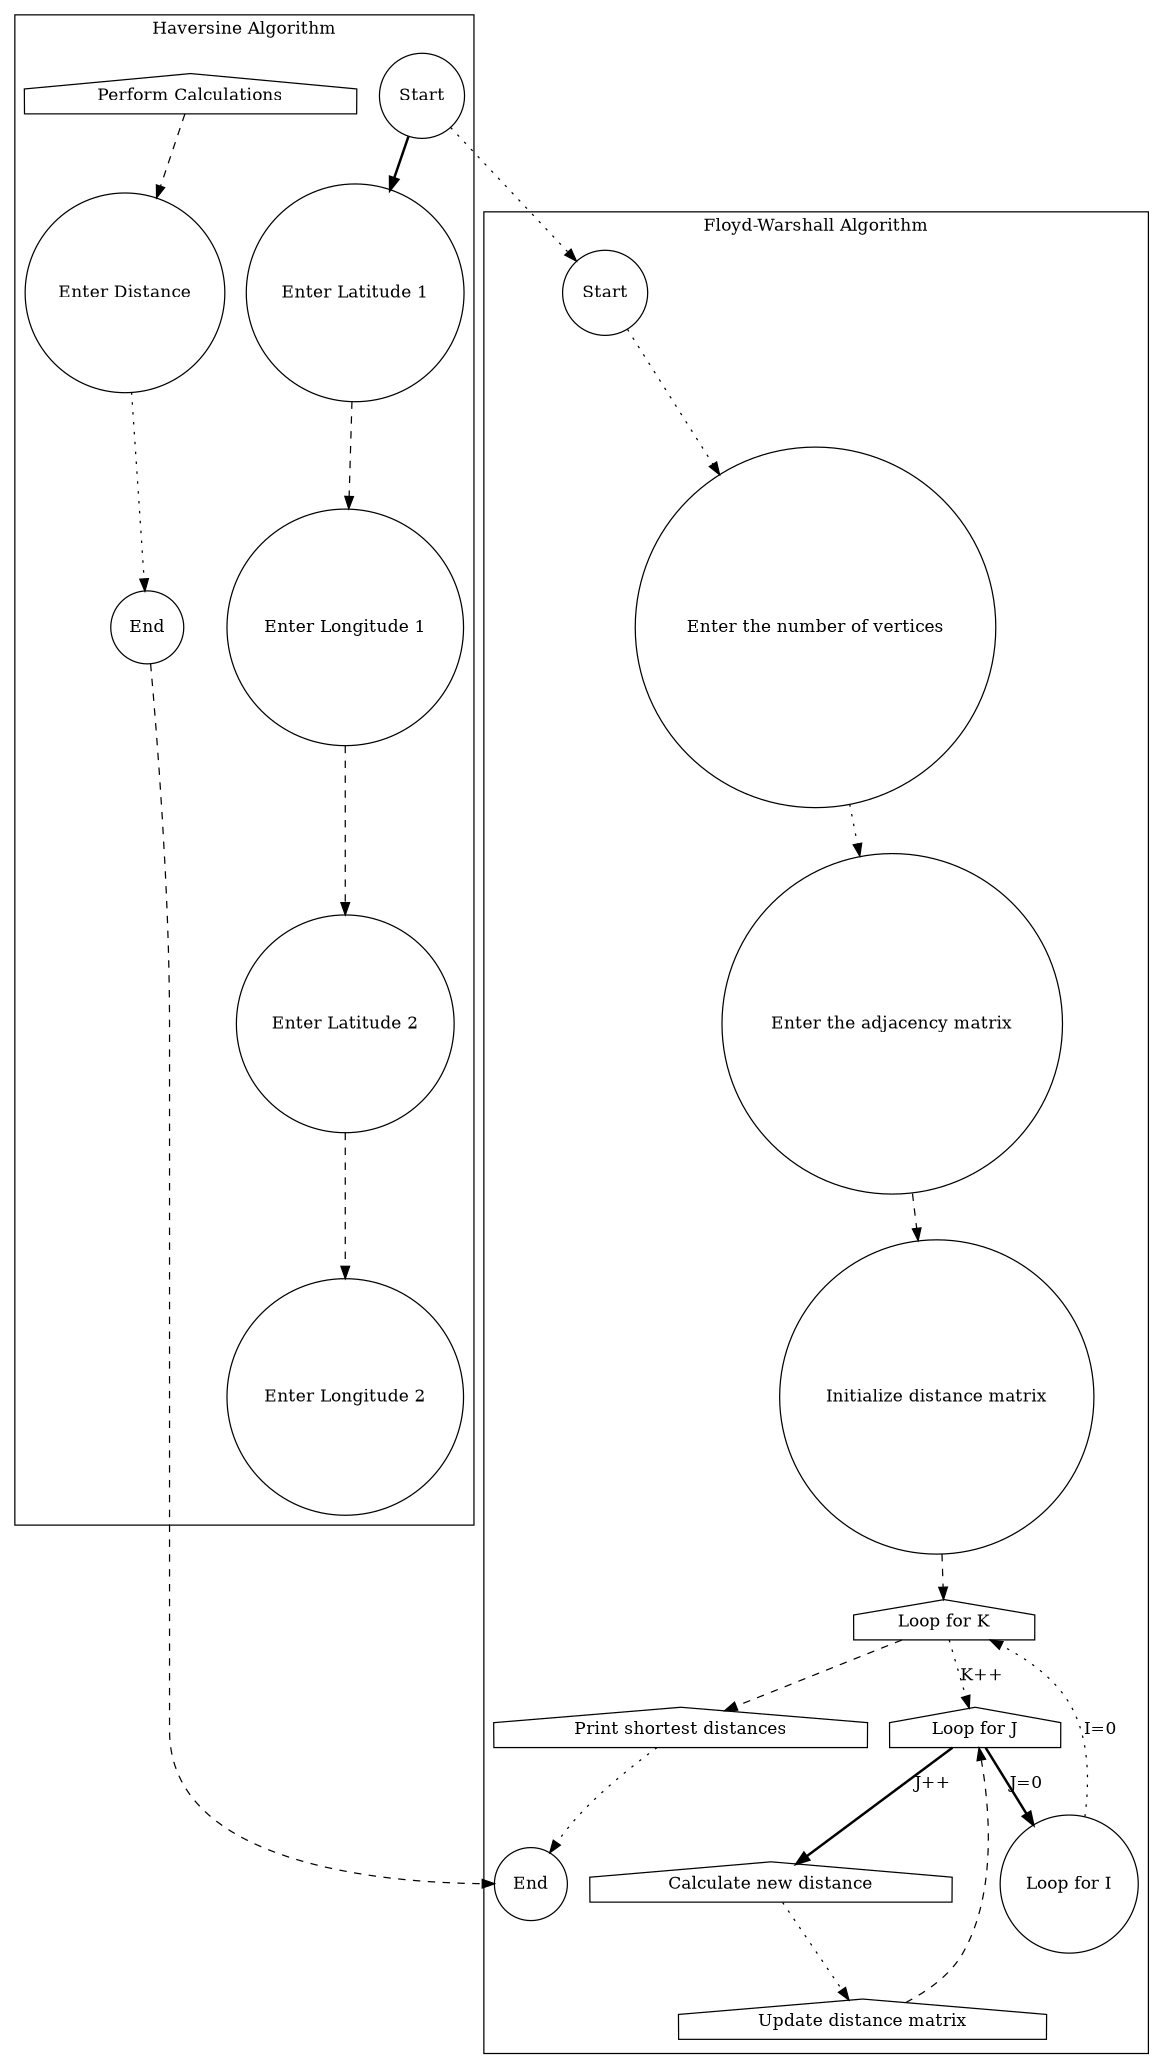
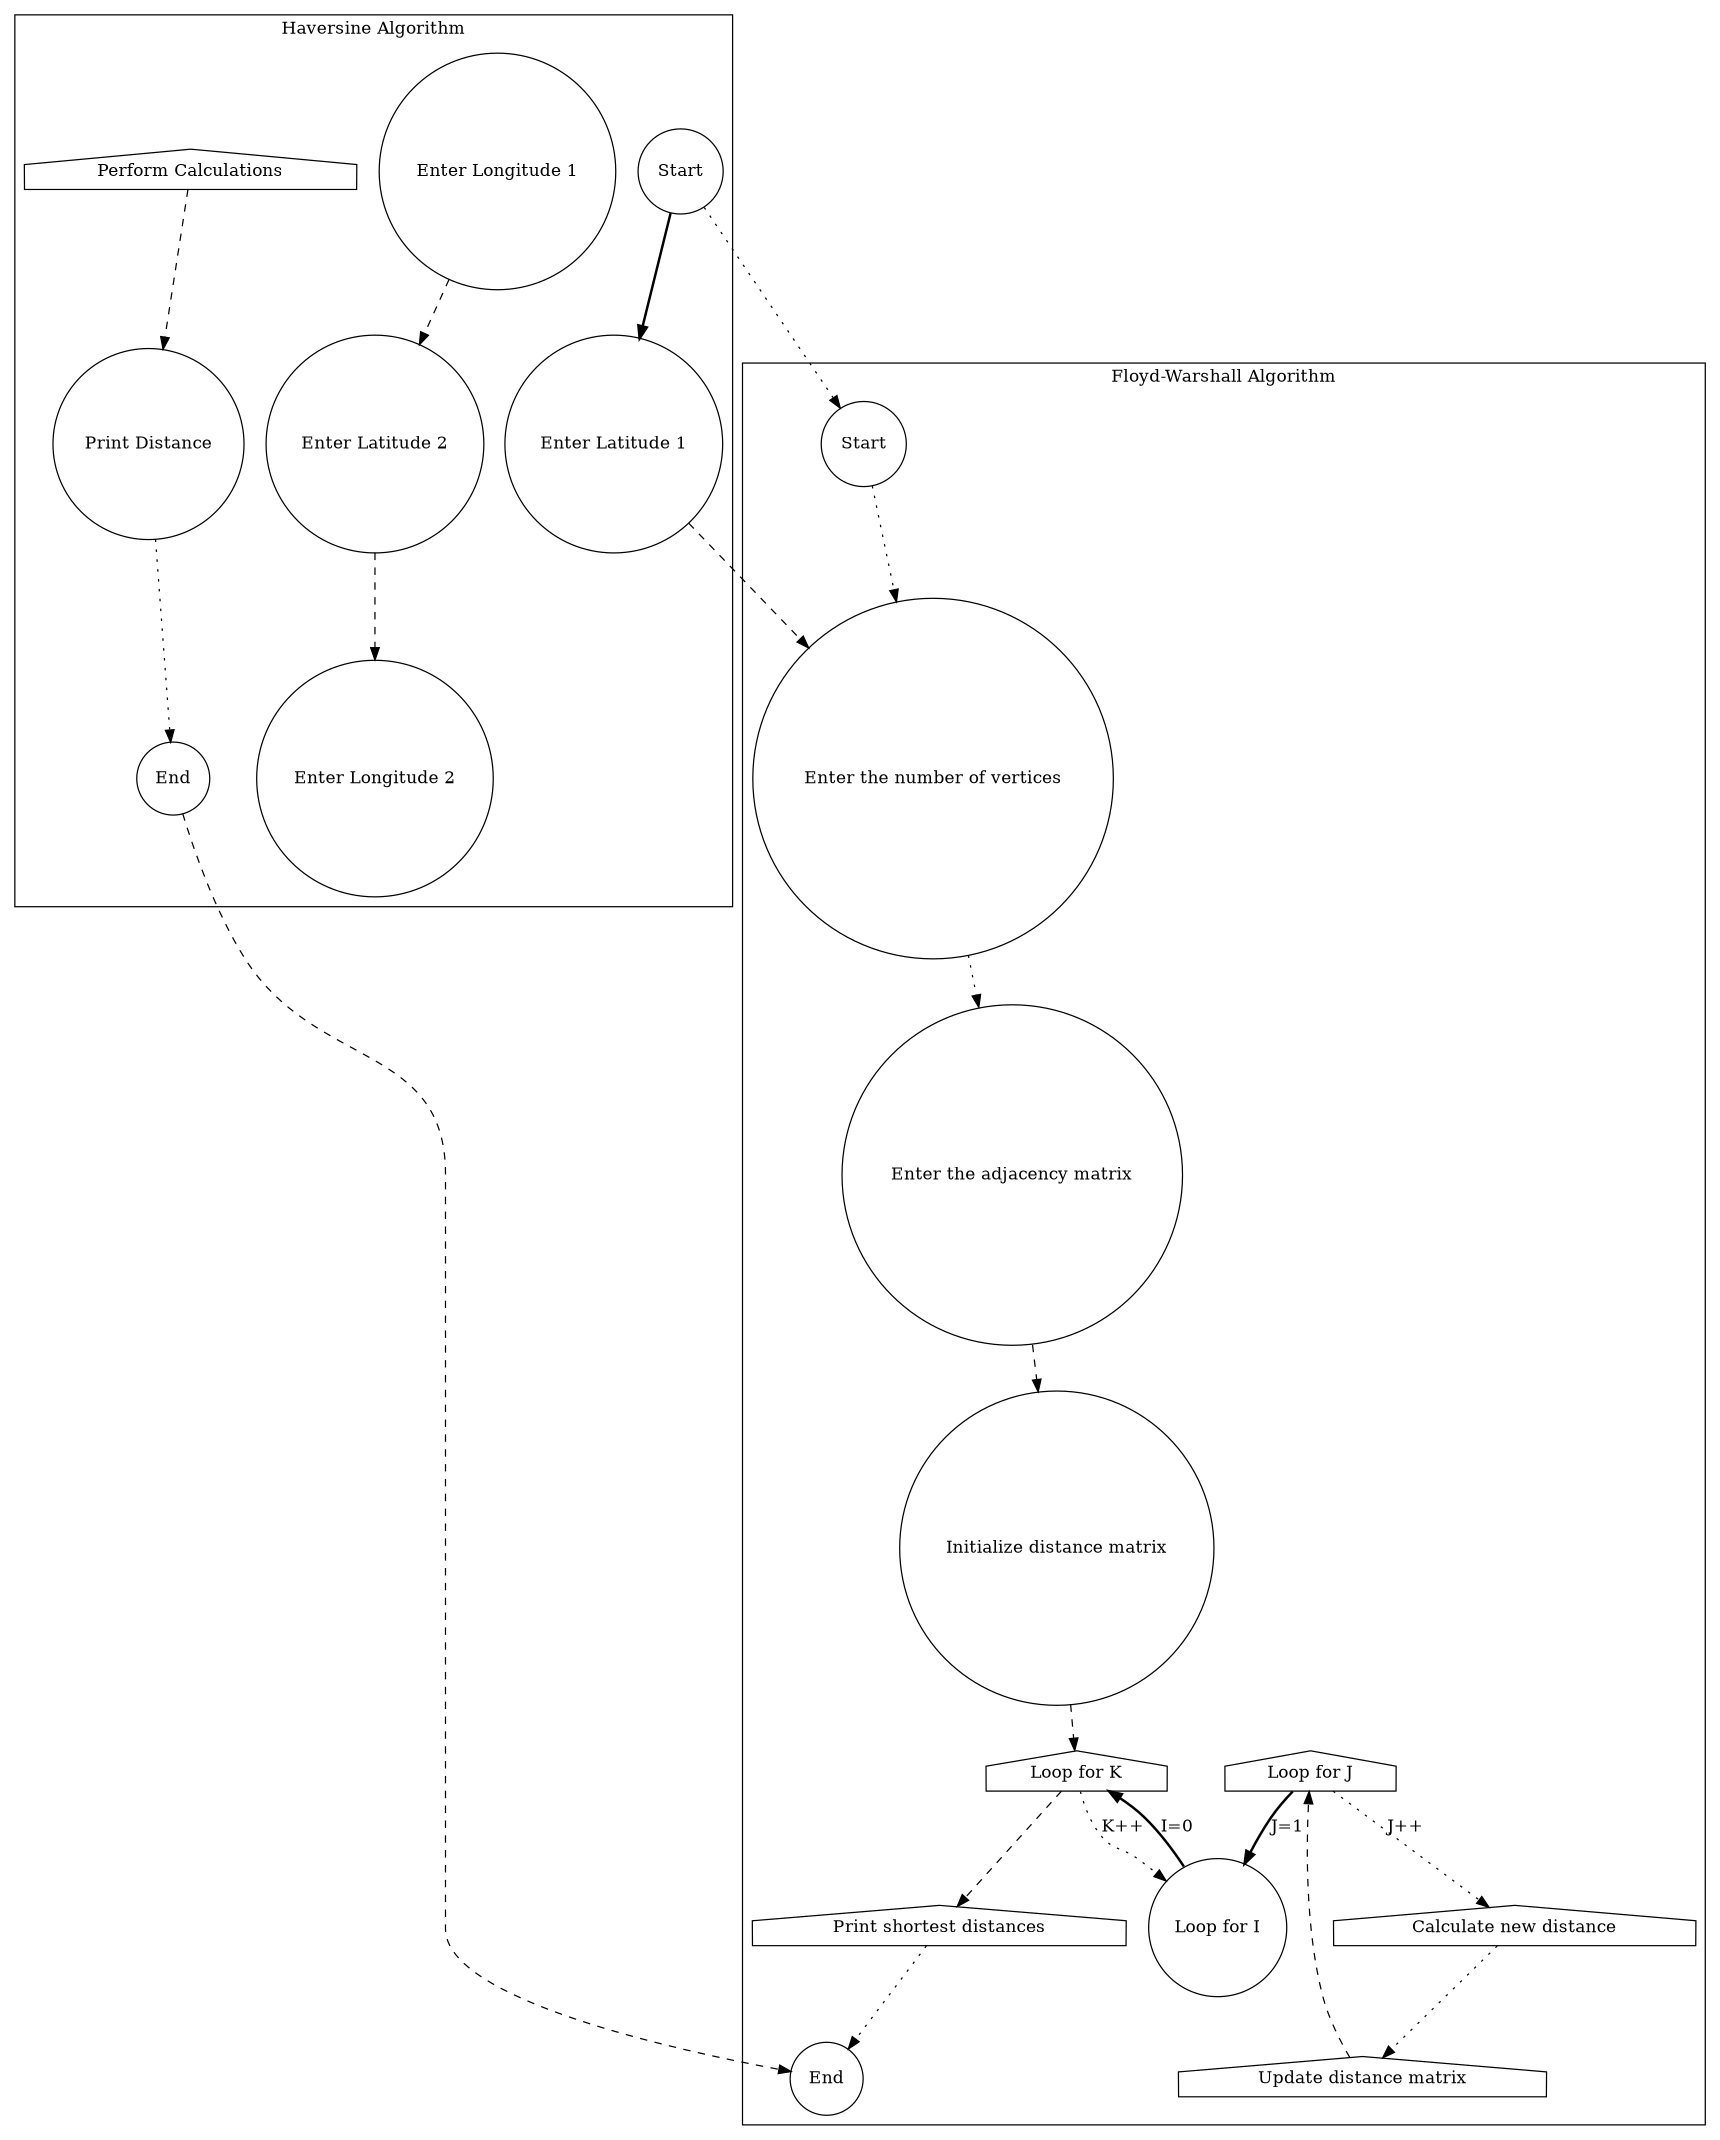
  digraph {
    node [shape=circle]
    edge [style=dotted]
    n1 [label=Start]
    n2 [label="Enter Latitude 1"]
    n3 [label="Enter Longitude 1"]
    n4 [label="Enter Latitude 2"]
    n5 [label="Enter Longitude 2"]
    n6 [label="Perform Calculations" shape=house]
-   n7 [label="Enter Distance"]
+   n7 [label="Print Distance"]
    n8 [label=End]
    n9 [label=Start]
    n10 [label="Enter the number of vertices"]
    n11 [label="Enter the adjacency matrix"]
    n12 [label="Initialize distance matrix"]
    n13 [label="Loop for K" shape=house]
    n14 [label="Loop for I"]
    n15 [label="Print shortest distances" shape=house]
    n16 [label="Loop for J" shape=house]
    n17 [label="Calculate new distance" shape=house]
    n18 [label="Update distance matrix" shape=house]
    n19 [label=End]
    subgraph cluster_1 {
      label="Haversine Algorithm"
      n1
      n2
      n3
      n4
      n5
      n6
      n7
      n8
    }
    subgraph cluster_2 {
      label="Floyd-Warshall Algorithm"
      n9
      n10
      n11
      n12
      n13
      n14
      n15
      n16
      n17
      n18
      n19
    }
    n1 -> n2 [style=bold]
    n1 -> n9
-   n2 -> n3 [style=dashed]
+   n2 -> n10 [style=dashed]
    n3 -> n4 [style=dashed]
    n4 -> n5 [style=dashed]
    n6 -> n7 [style=dashed]
    n7 -> n8
    n8 -> n19 [style=dashed]
    n9 -> n10
    n10 -> n11
    n11 -> n12 [style=dashed]
    n12 -> n13 [style=dashed]
-   n13 -> n16 [label="K++"]
+   n13 -> n14 [label="K++"]
    n13 -> n15 [style=dashed]
-   n14 -> n13 [label="I=0"]
+   n14 -> n13 [label="I=0" style=bold]
    n15 -> n19
-   n16 -> n14 [label="J=0" style=bold]
-   n16 -> n17 [label="J++" style=bold]
+   n16 -> n14 [label="J=1" style=bold]
+   n16 -> n17 [label="J++"]
    n17 -> n18
    n18 -> n16 [style=dashed]
  }
